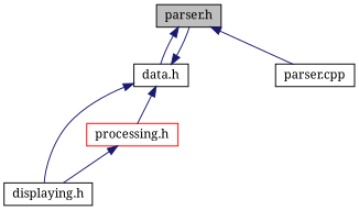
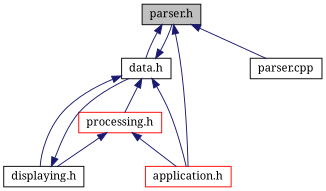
  digraph {
    fontname="Noto Serif"
    node [color=black fillcolor=white fontname="Noto Serif" fontsize=12 shape=record style=filled]
    edge [color=midnightblue dir=back fontname="Noto Serif" fontsize=12 labelfontname=Helvetica labelfontsize=12 style=solid]
    n1 [fillcolor=grey75 fontcolor=black height=0.2 label="parser.h" width=0.4]
    n2 [height=0.2 label="data.h" width=0.4]
+   n3 [color=red height=0.2 label="application.h" width=0.4]
    n4 [height=0.2 label="parser.cpp" width=0.4]
    n5 [height=0.2 label="displaying.h" width=0.4]
    n6 [color=red height=0.2 label="processing.h" width=0.4]
    n1 -> n2
+   n1 -> n3
    n1 -> n4
    n2 -> n1
+   n2 -> n3
    n2 -> n5
    n2 -> n6
+   n5 -> n2
+   n6 -> n3
    n6 -> n5
  }
